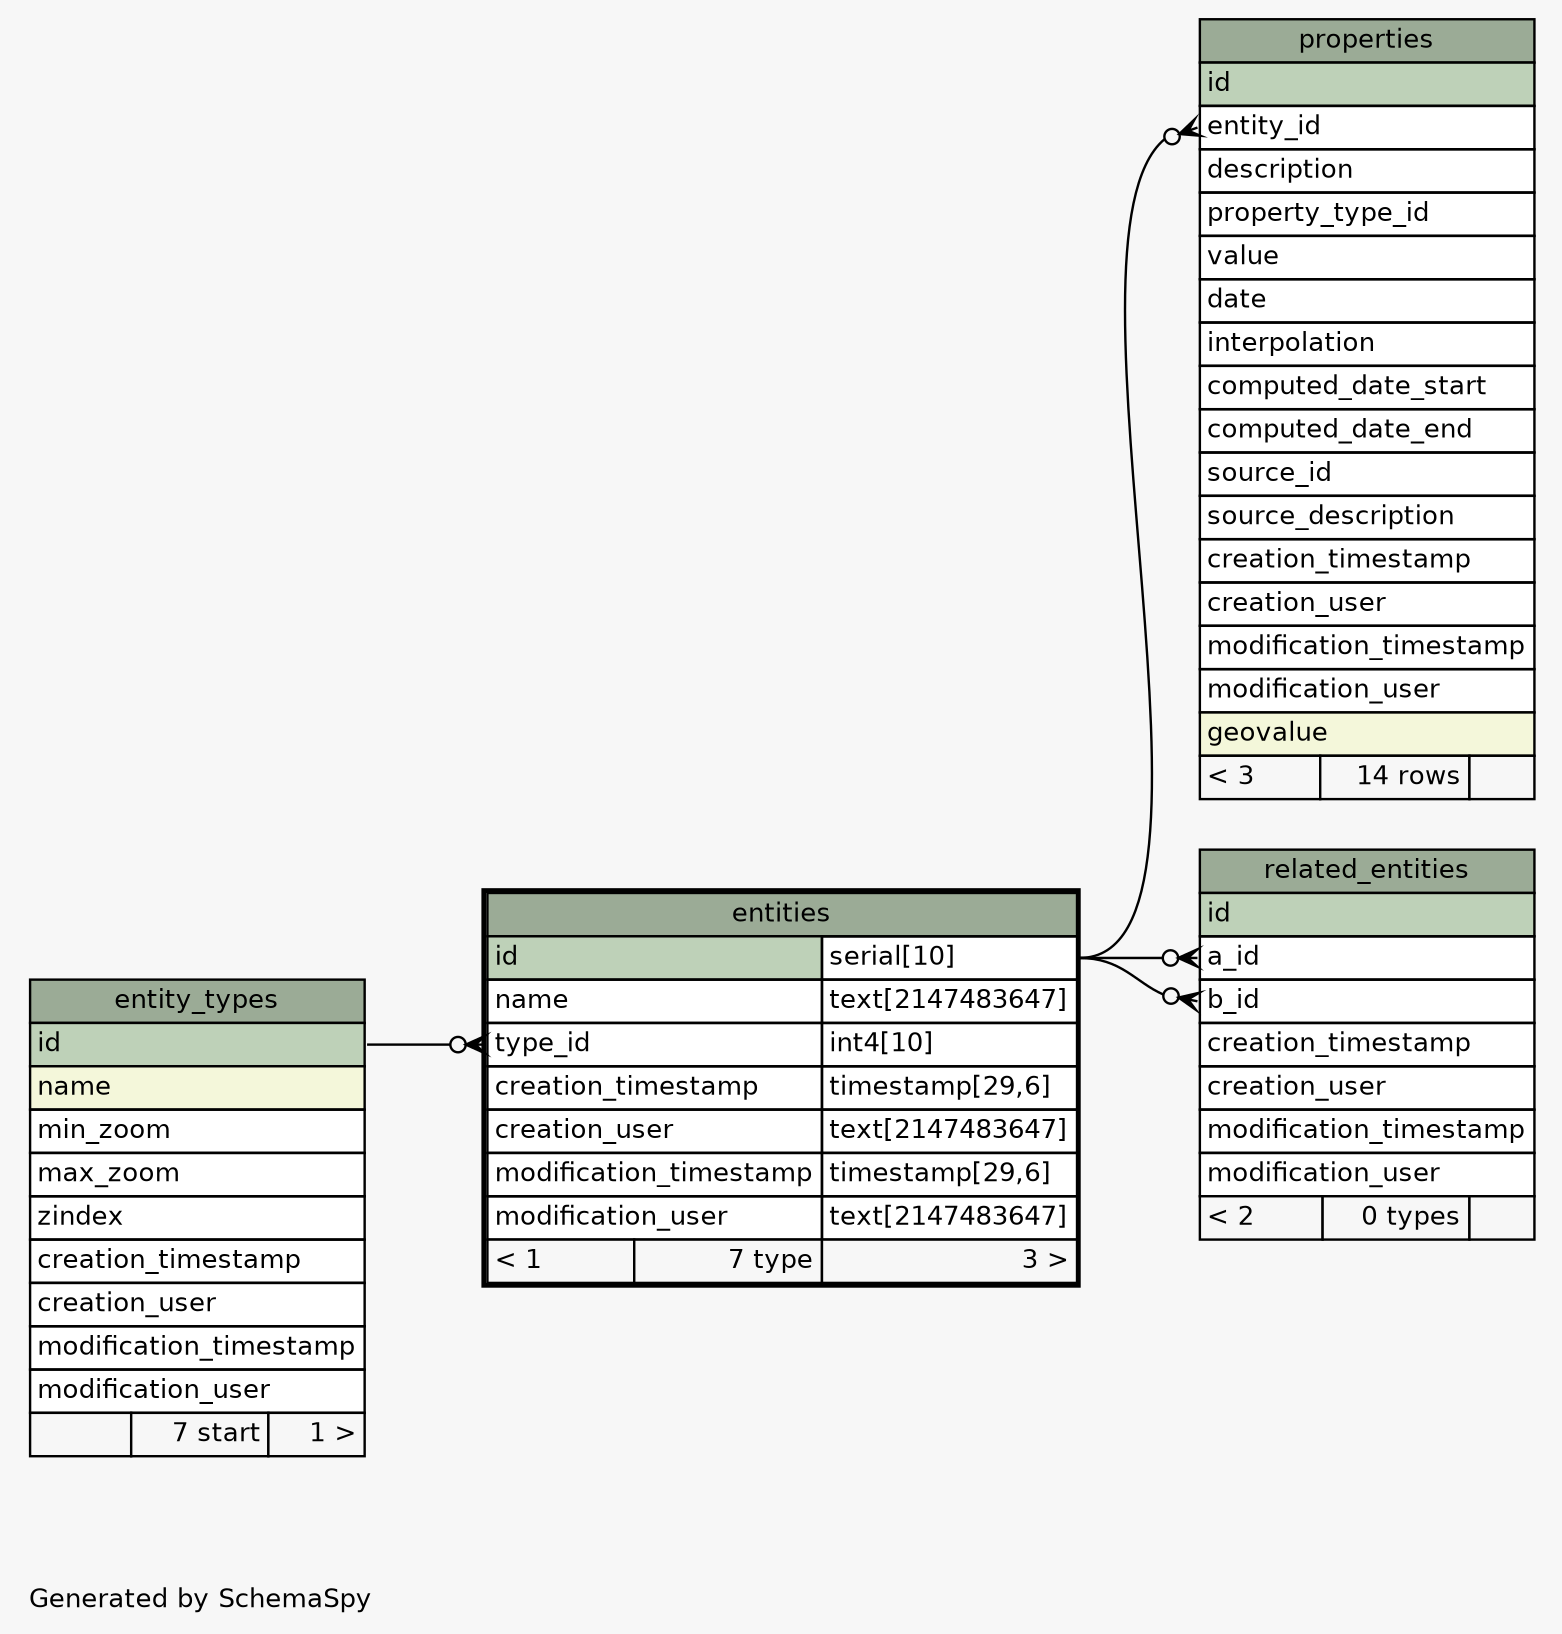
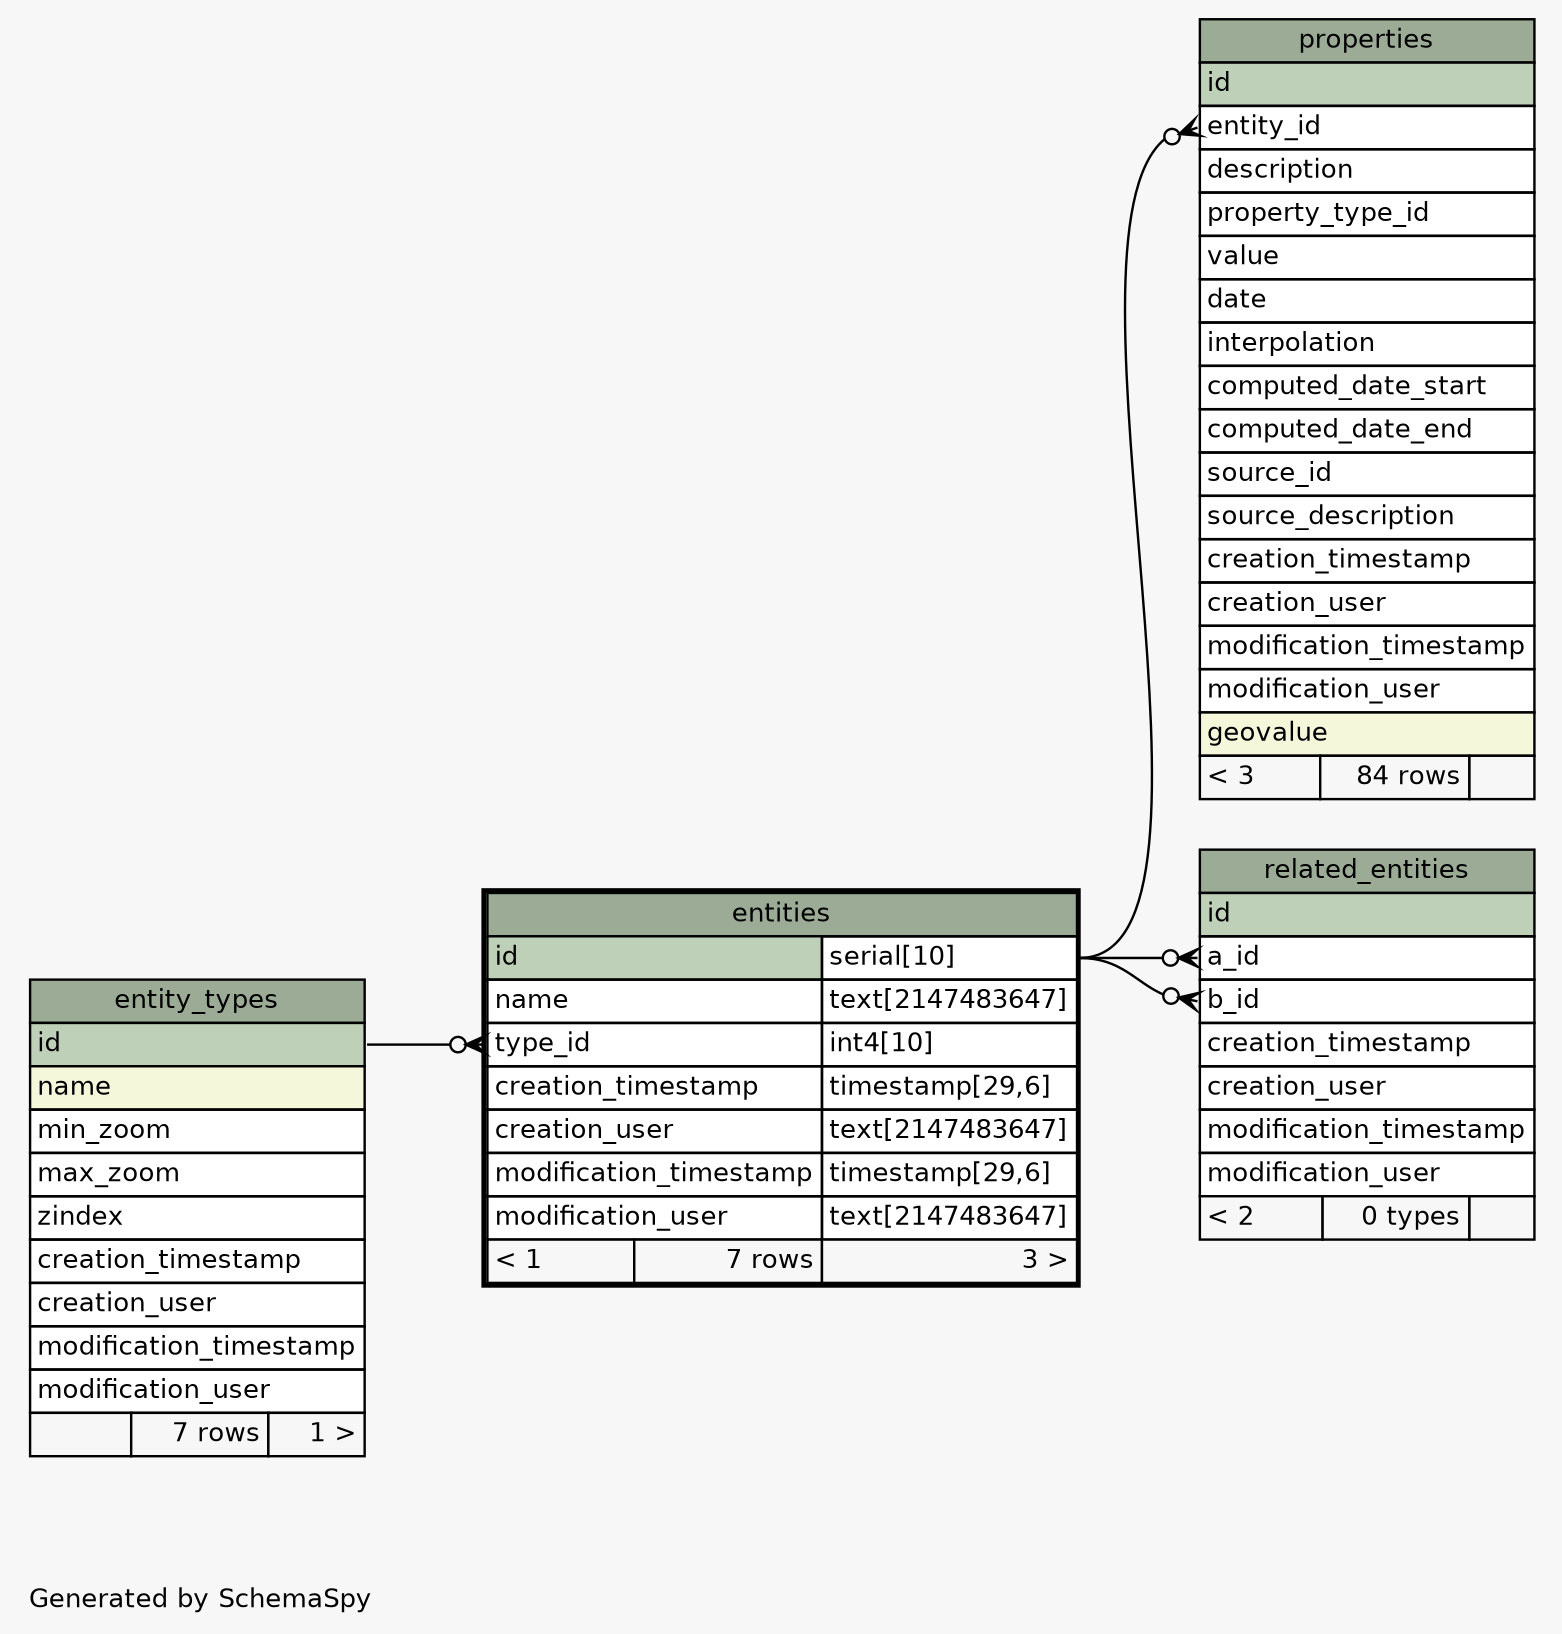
  digraph {
    bgcolor="#f7f7f7"
    fontname=Helvetica
    fontsize=11
    label="\nGenerated by SchemaSpy"
    labeljust=l
    nodesep=0.18
    rankdir=RL
    ranksep=0.46
    node [fontname=Helvetica fontsize=11 shape=plaintext]
    edge [arrowhead=none arrowsize=0.8 arrowtail=crowodot dir=back headport="id.type:e"]
-   n1 [label=<     <TABLE BORDER="2" CELLBORDER="1" CELLSPACING="0" BGCOLOR="#ffffff">       <TR><TD COLSPAN="3" BGCOLOR="#9bab96" ALIGN="CENTER">entities</TD></TR>       <TR><TD PORT="id" COLSPAN="2" BGCOLOR="#bed1b8" ALIGN="LEFT">id</TD><TD PORT="id.type" ALIGN="LEFT">serial[10]</TD></TR>       <TR><TD PORT="name" COLSPAN="2" ALIGN="LEFT">name</TD><TD PORT="name.type" ALIGN="LEFT">text[2147483647]</TD></TR>       <TR><TD PORT="type_id" COLSPAN="2" ALIGN="LEFT">type_id</TD><TD PORT="type_id.type" ALIGN="LEFT">int4[10]</TD></TR>       <TR><TD PORT="creation_timestamp" COLSPAN="2" ALIGN="LEFT">creation_timestamp</TD><TD PORT="creation_timestamp.type" ALIGN="LEFT">timestamp[29,6]</TD></TR>       <TR><TD PORT="creation_user" COLSPAN="2" ALIGN="LEFT">creation_user</TD><TD PORT="creation_user.type" ALIGN="LEFT">text[2147483647]</TD></TR>       <TR><TD PORT="modification_timestamp" COLSPAN="2" ALIGN="LEFT">modification_timestamp</TD><TD PORT="modification_timestamp.type" ALIGN="LEFT">timestamp[29,6]</TD></TR>       <TR><TD PORT="modification_user" COLSPAN="2" ALIGN="LEFT">modification_user</TD><TD PORT="modification_user.type" ALIGN="LEFT">text[2147483647]</TD></TR>       <TR><TD ALIGN="LEFT" BGCOLOR="#f7f7f7">&lt; 1</TD><TD ALIGN="RIGHT" BGCOLOR="#f7f7f7">7 type</TD><TD ALIGN="RIGHT" BGCOLOR="#f7f7f7">3 &gt;</TD></TR>     </TABLE>>]
-   n2 [label=<     <TABLE BORDER="0" CELLBORDER="1" CELLSPACING="0" BGCOLOR="#ffffff">       <TR><TD COLSPAN="3" BGCOLOR="#9bab96" ALIGN="CENTER">entity_types</TD></TR>       <TR><TD PORT="id" COLSPAN="3" BGCOLOR="#bed1b8" ALIGN="LEFT">id</TD></TR>       <TR><TD PORT="name" COLSPAN="3" BGCOLOR="#f4f7da" ALIGN="LEFT">name</TD></TR>       <TR><TD PORT="min_zoom" COLSPAN="3" ALIGN="LEFT">min_zoom</TD></TR>       <TR><TD PORT="max_zoom" COLSPAN="3" ALIGN="LEFT">max_zoom</TD></TR>       <TR><TD PORT="zindex" COLSPAN="3" ALIGN="LEFT">zindex</TD></TR>       <TR><TD PORT="creation_timestamp" COLSPAN="3" ALIGN="LEFT">creation_timestamp</TD></TR>       <TR><TD PORT="creation_user" COLSPAN="3" ALIGN="LEFT">creation_user</TD></TR>       <TR><TD PORT="modification_timestamp" COLSPAN="3" ALIGN="LEFT">modification_timestamp</TD></TR>       <TR><TD PORT="modification_user" COLSPAN="3" ALIGN="LEFT">modification_user</TD></TR>       <TR><TD ALIGN="LEFT" BGCOLOR="#f7f7f7">  </TD><TD ALIGN="RIGHT" BGCOLOR="#f7f7f7">7 start</TD><TD ALIGN="RIGHT" BGCOLOR="#f7f7f7">1 &gt;</TD></TR>     </TABLE>>]
-   n3 [label=<     <TABLE BORDER="0" CELLBORDER="1" CELLSPACING="0" BGCOLOR="#ffffff">       <TR><TD COLSPAN="3" BGCOLOR="#9bab96" ALIGN="CENTER">properties</TD></TR>       <TR><TD PORT="id" COLSPAN="3" BGCOLOR="#bed1b8" ALIGN="LEFT">id</TD></TR>       <TR><TD PORT="entity_id" COLSPAN="3" ALIGN="LEFT">entity_id</TD></TR>       <TR><TD PORT="description" COLSPAN="3" ALIGN="LEFT">description</TD></TR>       <TR><TD PORT="property_type_id" COLSPAN="3" ALIGN="LEFT">property_type_id</TD></TR>       <TR><TD PORT="value" COLSPAN="3" ALIGN="LEFT">value</TD></TR>       <TR><TD PORT="date" COLSPAN="3" ALIGN="LEFT">date</TD></TR>       <TR><TD PORT="interpolation" COLSPAN="3" ALIGN="LEFT">interpolation</TD></TR>       <TR><TD PORT="computed_date_start" COLSPAN="3" ALIGN="LEFT">computed_date_start</TD></TR>       <TR><TD PORT="computed_date_end" COLSPAN="3" ALIGN="LEFT">computed_date_end</TD></TR>       <TR><TD PORT="source_id" COLSPAN="3" ALIGN="LEFT">source_id</TD></TR>       <TR><TD PORT="source_description" COLSPAN="3" ALIGN="LEFT">source_description</TD></TR>       <TR><TD PORT="creation_timestamp" COLSPAN="3" ALIGN="LEFT">creation_timestamp</TD></TR>       <TR><TD PORT="creation_user" COLSPAN="3" ALIGN="LEFT">creation_user</TD></TR>       <TR><TD PORT="modification_timestamp" COLSPAN="3" ALIGN="LEFT">modification_timestamp</TD></TR>       <TR><TD PORT="modification_user" COLSPAN="3" ALIGN="LEFT">modification_user</TD></TR>       <TR><TD PORT="geovalue" COLSPAN="3" BGCOLOR="#f4f7da" ALIGN="LEFT">geovalue</TD></TR>       <TR><TD ALIGN="LEFT" BGCOLOR="#f7f7f7">&lt; 3</TD><TD ALIGN="RIGHT" BGCOLOR="#f7f7f7">14 rows</TD><TD ALIGN="RIGHT" BGCOLOR="#f7f7f7">  </TD></TR>     </TABLE>>]
+   n1 [label=<     <TABLE BORDER="2" CELLBORDER="1" CELLSPACING="0" BGCOLOR="#ffffff">       <TR><TD COLSPAN="3" BGCOLOR="#9bab96" ALIGN="CENTER">entities</TD></TR>       <TR><TD PORT="id" COLSPAN="2" BGCOLOR="#bed1b8" ALIGN="LEFT">id</TD><TD PORT="id.type" ALIGN="LEFT">serial[10]</TD></TR>       <TR><TD PORT="name" COLSPAN="2" ALIGN="LEFT">name</TD><TD PORT="name.type" ALIGN="LEFT">text[2147483647]</TD></TR>       <TR><TD PORT="type_id" COLSPAN="2" ALIGN="LEFT">type_id</TD><TD PORT="type_id.type" ALIGN="LEFT">int4[10]</TD></TR>       <TR><TD PORT="creation_timestamp" COLSPAN="2" ALIGN="LEFT">creation_timestamp</TD><TD PORT="creation_timestamp.type" ALIGN="LEFT">timestamp[29,6]</TD></TR>       <TR><TD PORT="creation_user" COLSPAN="2" ALIGN="LEFT">creation_user</TD><TD PORT="creation_user.type" ALIGN="LEFT">text[2147483647]</TD></TR>       <TR><TD PORT="modification_timestamp" COLSPAN="2" ALIGN="LEFT">modification_timestamp</TD><TD PORT="modification_timestamp.type" ALIGN="LEFT">timestamp[29,6]</TD></TR>       <TR><TD PORT="modification_user" COLSPAN="2" ALIGN="LEFT">modification_user</TD><TD PORT="modification_user.type" ALIGN="LEFT">text[2147483647]</TD></TR>       <TR><TD ALIGN="LEFT" BGCOLOR="#f7f7f7">&lt; 1</TD><TD ALIGN="RIGHT" BGCOLOR="#f7f7f7">7 rows</TD><TD ALIGN="RIGHT" BGCOLOR="#f7f7f7">3 &gt;</TD></TR>     </TABLE>>]
+   n2 [label=<     <TABLE BORDER="0" CELLBORDER="1" CELLSPACING="0" BGCOLOR="#ffffff">       <TR><TD COLSPAN="3" BGCOLOR="#9bab96" ALIGN="CENTER">entity_types</TD></TR>       <TR><TD PORT="id" COLSPAN="3" BGCOLOR="#bed1b8" ALIGN="LEFT">id</TD></TR>       <TR><TD PORT="name" COLSPAN="3" BGCOLOR="#f4f7da" ALIGN="LEFT">name</TD></TR>       <TR><TD PORT="min_zoom" COLSPAN="3" ALIGN="LEFT">min_zoom</TD></TR>       <TR><TD PORT="max_zoom" COLSPAN="3" ALIGN="LEFT">max_zoom</TD></TR>       <TR><TD PORT="zindex" COLSPAN="3" ALIGN="LEFT">zindex</TD></TR>       <TR><TD PORT="creation_timestamp" COLSPAN="3" ALIGN="LEFT">creation_timestamp</TD></TR>       <TR><TD PORT="creation_user" COLSPAN="3" ALIGN="LEFT">creation_user</TD></TR>       <TR><TD PORT="modification_timestamp" COLSPAN="3" ALIGN="LEFT">modification_timestamp</TD></TR>       <TR><TD PORT="modification_user" COLSPAN="3" ALIGN="LEFT">modification_user</TD></TR>       <TR><TD ALIGN="LEFT" BGCOLOR="#f7f7f7">  </TD><TD ALIGN="RIGHT" BGCOLOR="#f7f7f7">7 rows</TD><TD ALIGN="RIGHT" BGCOLOR="#f7f7f7">1 &gt;</TD></TR>     </TABLE>>]
+   n3 [label=<     <TABLE BORDER="0" CELLBORDER="1" CELLSPACING="0" BGCOLOR="#ffffff">       <TR><TD COLSPAN="3" BGCOLOR="#9bab96" ALIGN="CENTER">properties</TD></TR>       <TR><TD PORT="id" COLSPAN="3" BGCOLOR="#bed1b8" ALIGN="LEFT">id</TD></TR>       <TR><TD PORT="entity_id" COLSPAN="3" ALIGN="LEFT">entity_id</TD></TR>       <TR><TD PORT="description" COLSPAN="3" ALIGN="LEFT">description</TD></TR>       <TR><TD PORT="property_type_id" COLSPAN="3" ALIGN="LEFT">property_type_id</TD></TR>       <TR><TD PORT="value" COLSPAN="3" ALIGN="LEFT">value</TD></TR>       <TR><TD PORT="date" COLSPAN="3" ALIGN="LEFT">date</TD></TR>       <TR><TD PORT="interpolation" COLSPAN="3" ALIGN="LEFT">interpolation</TD></TR>       <TR><TD PORT="computed_date_start" COLSPAN="3" ALIGN="LEFT">computed_date_start</TD></TR>       <TR><TD PORT="computed_date_end" COLSPAN="3" ALIGN="LEFT">computed_date_end</TD></TR>       <TR><TD PORT="source_id" COLSPAN="3" ALIGN="LEFT">source_id</TD></TR>       <TR><TD PORT="source_description" COLSPAN="3" ALIGN="LEFT">source_description</TD></TR>       <TR><TD PORT="creation_timestamp" COLSPAN="3" ALIGN="LEFT">creation_timestamp</TD></TR>       <TR><TD PORT="creation_user" COLSPAN="3" ALIGN="LEFT">creation_user</TD></TR>       <TR><TD PORT="modification_timestamp" COLSPAN="3" ALIGN="LEFT">modification_timestamp</TD></TR>       <TR><TD PORT="modification_user" COLSPAN="3" ALIGN="LEFT">modification_user</TD></TR>       <TR><TD PORT="geovalue" COLSPAN="3" BGCOLOR="#f4f7da" ALIGN="LEFT">geovalue</TD></TR>       <TR><TD ALIGN="LEFT" BGCOLOR="#f7f7f7">&lt; 3</TD><TD ALIGN="RIGHT" BGCOLOR="#f7f7f7">84 rows</TD><TD ALIGN="RIGHT" BGCOLOR="#f7f7f7">  </TD></TR>     </TABLE>>]
    n4 [label=<     <TABLE BORDER="0" CELLBORDER="1" CELLSPACING="0" BGCOLOR="#ffffff">       <TR><TD COLSPAN="3" BGCOLOR="#9bab96" ALIGN="CENTER">related_entities</TD></TR>       <TR><TD PORT="id" COLSPAN="3" BGCOLOR="#bed1b8" ALIGN="LEFT">id</TD></TR>       <TR><TD PORT="a_id" COLSPAN="3" ALIGN="LEFT">a_id</TD></TR>       <TR><TD PORT="b_id" COLSPAN="3" ALIGN="LEFT">b_id</TD></TR>       <TR><TD PORT="creation_timestamp" COLSPAN="3" ALIGN="LEFT">creation_timestamp</TD></TR>       <TR><TD PORT="creation_user" COLSPAN="3" ALIGN="LEFT">creation_user</TD></TR>       <TR><TD PORT="modification_timestamp" COLSPAN="3" ALIGN="LEFT">modification_timestamp</TD></TR>       <TR><TD PORT="modification_user" COLSPAN="3" ALIGN="LEFT">modification_user</TD></TR>       <TR><TD ALIGN="LEFT" BGCOLOR="#f7f7f7">&lt; 2</TD><TD ALIGN="RIGHT" BGCOLOR="#f7f7f7">0 types</TD><TD ALIGN="RIGHT" BGCOLOR="#f7f7f7">  </TD></TR>     </TABLE>>]
    n1 -> n2 [headport="id:e" tailport="type_id:w"]
    n3 -> n1 [tailport="entity_id:w"]
    n4 -> n1 [tailport="a_id:w"]
    n4 -> n1 [tailport="b_id:w"]
  }
